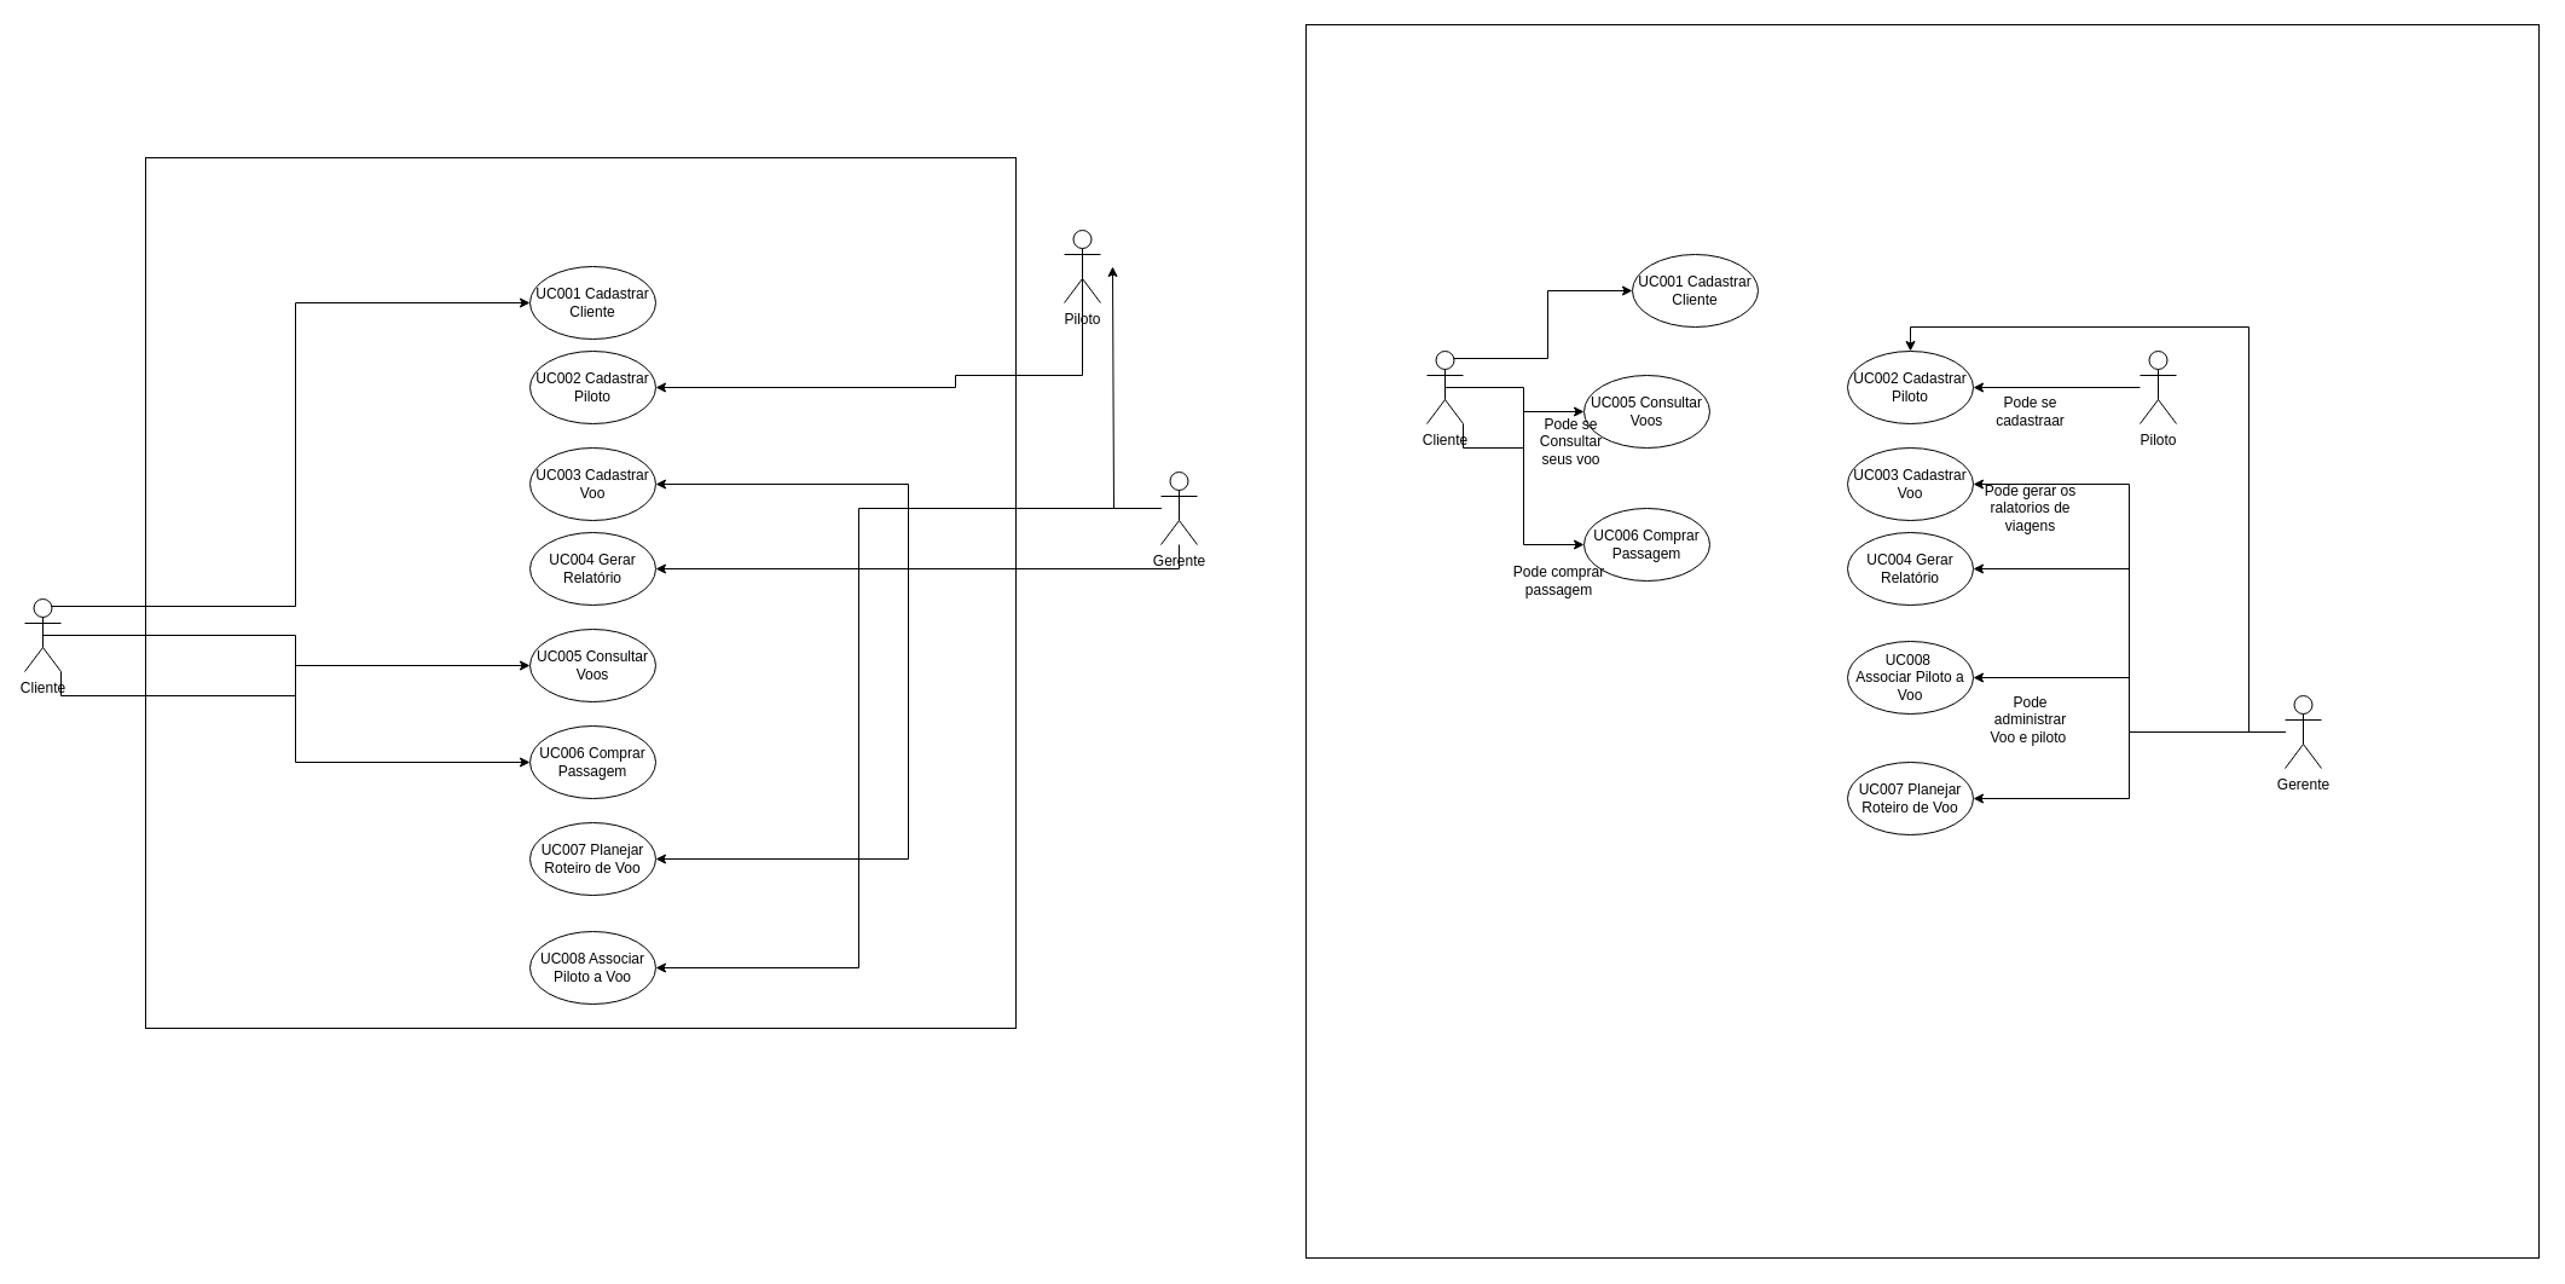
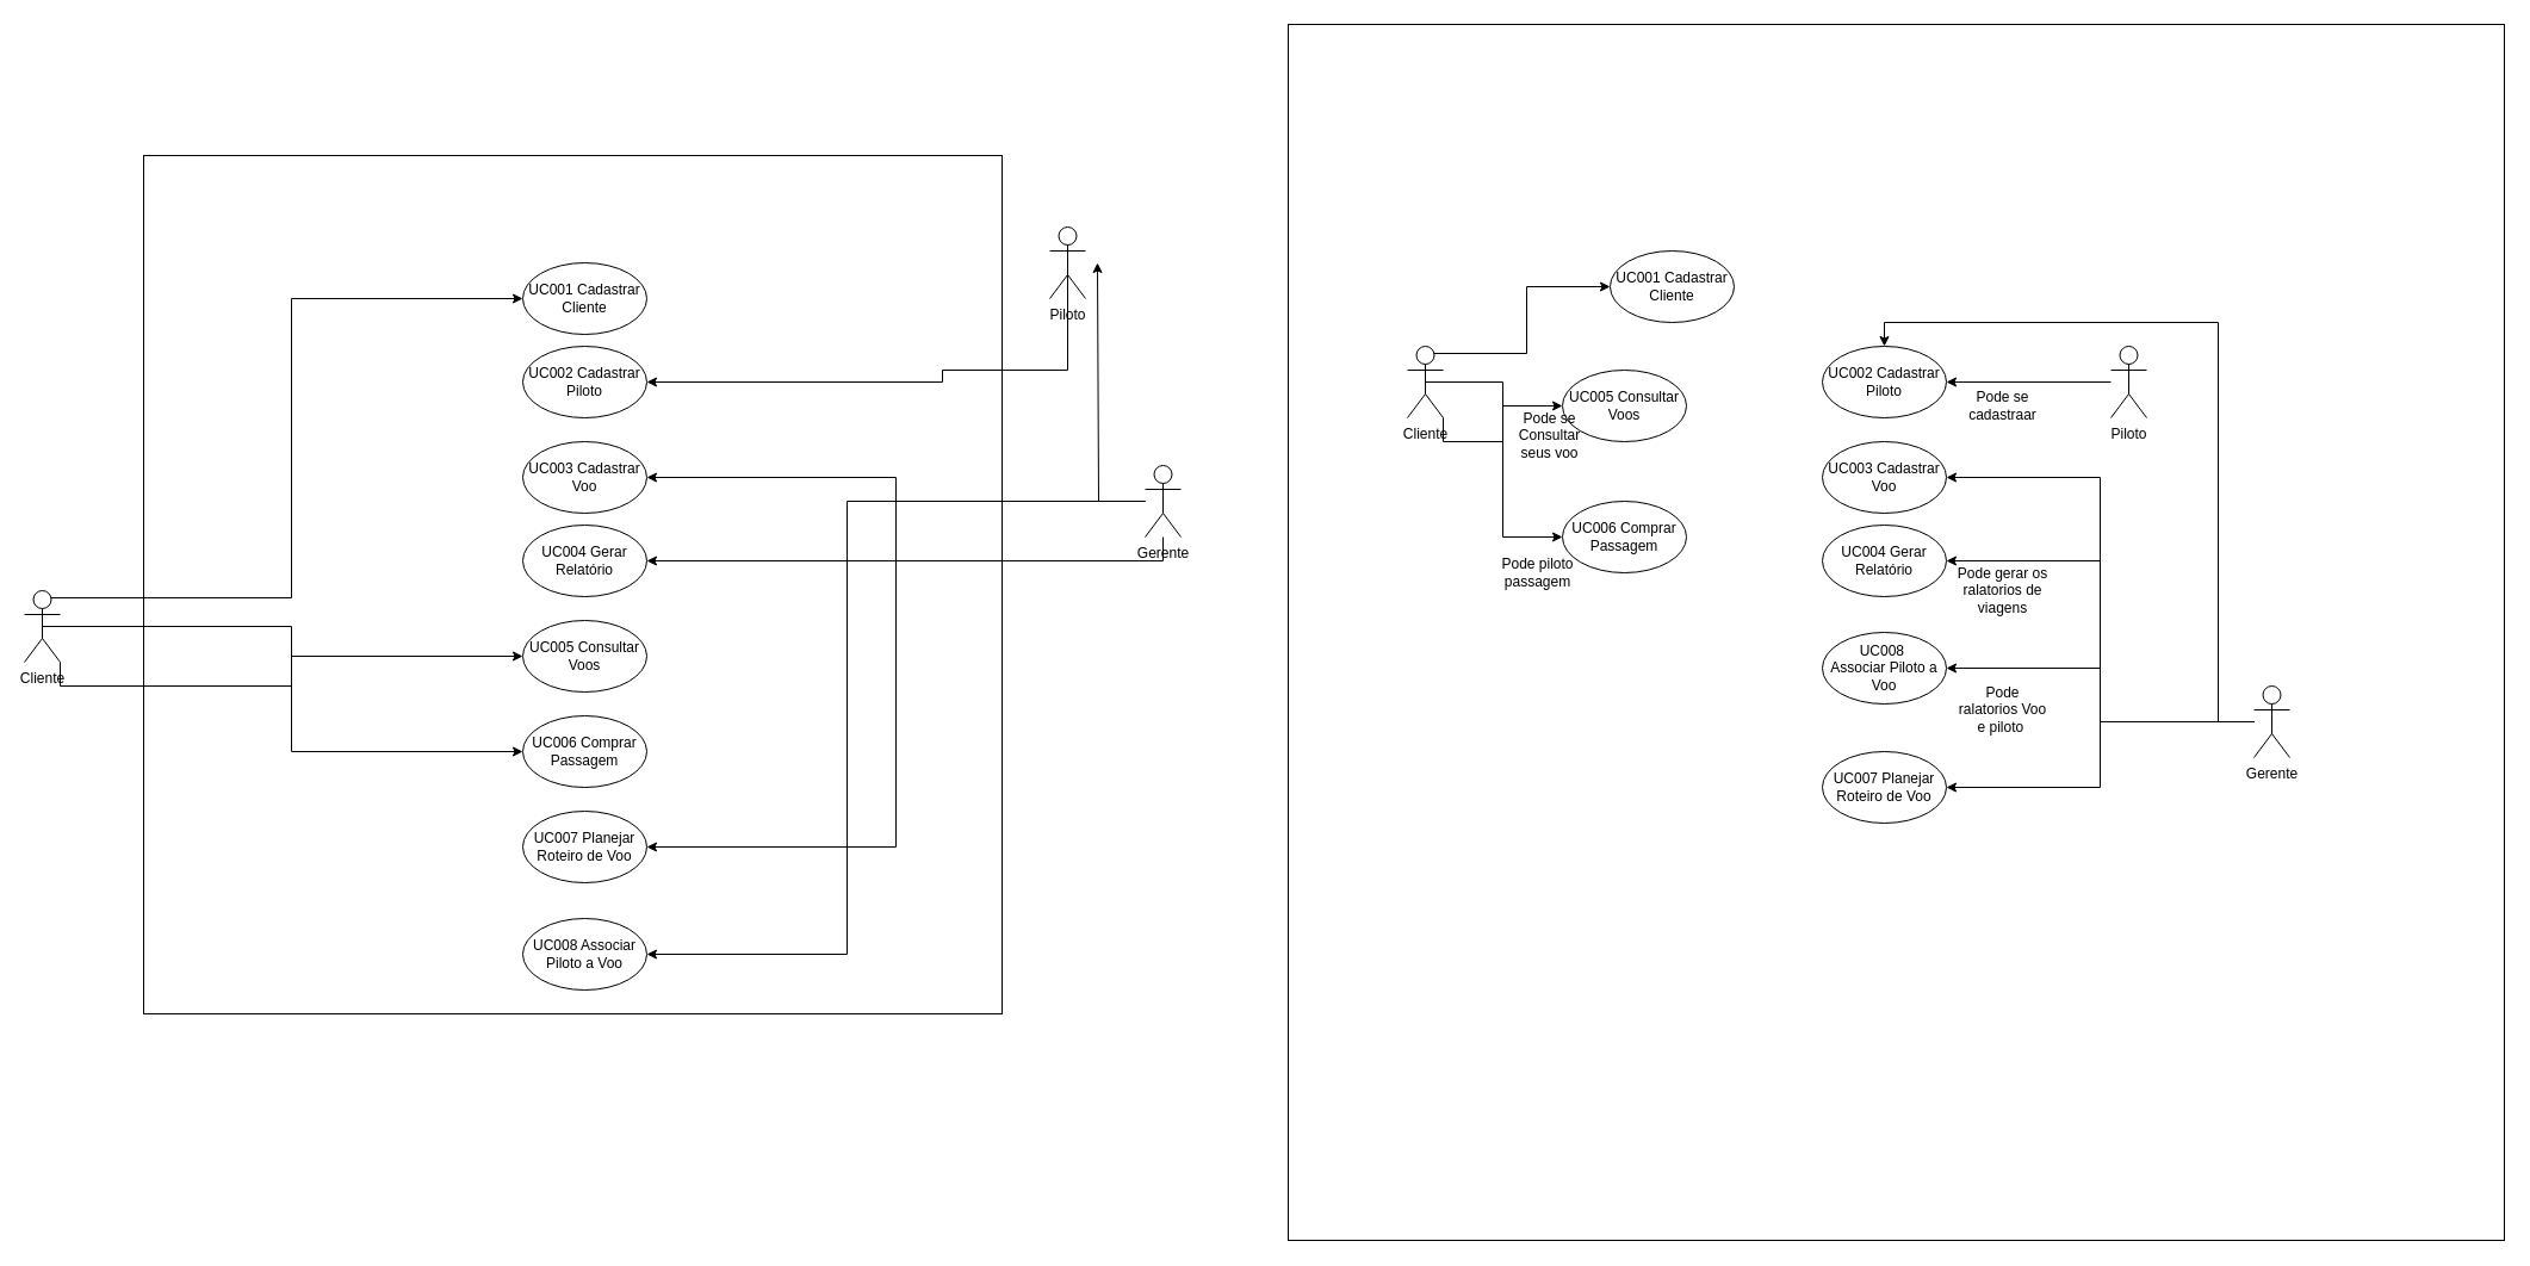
  <mxCell id="0" />
  <mxCell id="1" parent="0" />
  <mxCell id="2" value="" style="whiteSpace=wrap;html=1;aspect=fixed;" vertex="1" parent="1"><mxGeometry x="120" y="130" width="720" height="720" as="geometry" /></mxCell>
  <mxCell id="3" style="edgeStyle=orthogonalEdgeStyle;rounded=0;orthogonalLoop=1;jettySize=auto;html=1;entryX=1;entryY=0.5;entryDx=0;entryDy=0;" edge="1" parent="1" source="8" target="17"><mxGeometry relative="1" as="geometry" /></mxCell>
  <mxCell id="4" style="edgeStyle=orthogonalEdgeStyle;rounded=0;orthogonalLoop=1;jettySize=auto;html=1;entryX=1;entryY=0.5;entryDx=0;entryDy=0;" edge="1" parent="1" source="8" target="18"><mxGeometry relative="1" as="geometry" /></mxCell>
  <mxCell id="5" style="edgeStyle=orthogonalEdgeStyle;rounded=0;orthogonalLoop=1;jettySize=auto;html=1;entryX=1;entryY=0.5;entryDx=0;entryDy=0;" edge="1" parent="1" source="8" target="20"><mxGeometry relative="1" as="geometry"><Array as="points"><mxPoint x="710" y="420" /><mxPoint x="710" y="800" /></Array></mxGeometry></mxCell>
  <mxCell id="6" style="edgeStyle=orthogonalEdgeStyle;rounded=0;orthogonalLoop=1;jettySize=auto;html=1;" edge="1" parent="1" source="8" target="22"><mxGeometry relative="1" as="geometry"><Array as="points"><mxPoint x="975" y="470" /></Array></mxGeometry></mxCell>
  <mxCell id="7" style="edgeStyle=orthogonalEdgeStyle;rounded=0;orthogonalLoop=1;jettySize=auto;html=1;" edge="1" parent="1" source="8"><mxGeometry relative="1" as="geometry"><mxPoint x="920" y="220" as="targetPoint" /><Array as="points"><mxPoint x="921" y="420" /><mxPoint x="921" y="220" /></Array></mxGeometry></mxCell>
  <mxCell id="8" value="Gerente&lt;div&gt;&lt;br&gt;&lt;/div&gt;" style="shape=umlActor;verticalLabelPosition=bottom;verticalAlign=top;html=1;" vertex="1" parent="1"><mxGeometry x="960" y="390" width="30" height="60" as="geometry" /></mxCell>
  <mxCell id="9" style="edgeStyle=orthogonalEdgeStyle;rounded=0;orthogonalLoop=1;jettySize=auto;html=1;exitX=0.25;exitY=0.1;exitDx=0;exitDy=0;exitPerimeter=0;entryX=0;entryY=0.5;entryDx=0;entryDy=0;" edge="1" parent="1" source="12" target="15"><mxGeometry relative="1" as="geometry" /></mxCell>
  <mxCell id="10" style="edgeStyle=orthogonalEdgeStyle;rounded=0;orthogonalLoop=1;jettySize=auto;html=1;exitX=0.5;exitY=0.5;exitDx=0;exitDy=0;exitPerimeter=0;entryX=0;entryY=0.5;entryDx=0;entryDy=0;" edge="1" parent="1" source="12" target="19"><mxGeometry relative="1" as="geometry" /></mxCell>
  <mxCell id="11" style="edgeStyle=orthogonalEdgeStyle;rounded=0;orthogonalLoop=1;jettySize=auto;html=1;exitX=1;exitY=1;exitDx=0;exitDy=0;exitPerimeter=0;entryX=0;entryY=0.5;entryDx=0;entryDy=0;" edge="1" parent="1" source="12" target="21"><mxGeometry relative="1" as="geometry" /></mxCell>
  <mxCell id="12" value="Cliente" style="shape=umlActor;verticalLabelPosition=bottom;verticalAlign=top;html=1;" vertex="1" parent="1"><mxGeometry x="20" y="495" width="30" height="60" as="geometry" /></mxCell>
  <mxCell id="13" style="edgeStyle=orthogonalEdgeStyle;rounded=0;orthogonalLoop=1;jettySize=auto;html=1;exitX=0.5;exitY=0.5;exitDx=0;exitDy=0;exitPerimeter=0;entryX=1;entryY=0.5;entryDx=0;entryDy=0;" edge="1" parent="1" source="14" target="16"><mxGeometry relative="1" as="geometry"><Array as="points"><mxPoint x="895" y="310" /><mxPoint x="790" y="310" /><mxPoint x="790" y="320" /></Array></mxGeometry></mxCell>
  <mxCell id="14" value="Piloto&lt;div&gt;&lt;div&gt;&lt;br&gt;&lt;/div&gt;&lt;/div&gt;" style="shape=umlActor;verticalLabelPosition=bottom;verticalAlign=top;html=1;" vertex="1" parent="1"><mxGeometry x="880" y="190" width="30" height="60" as="geometry" /></mxCell>
  <mxCell id="15" value="UC001 Cadastrar Cliente" style="ellipse;html=1;whiteSpace=wrap;" vertex="1" parent="1"><mxGeometry x="438" y="220" width="104" height="60" as="geometry" /></mxCell>
  <mxCell id="16" value="UC002 Cadastrar Piloto" style="ellipse;html=1;whiteSpace=wrap;" vertex="1" parent="1"><mxGeometry x="438" y="290" width="104" height="60" as="geometry" /></mxCell>
  <mxCell id="17" value="UC003 Cadastrar Voo" style="ellipse;html=1;whiteSpace=wrap;" vertex="1" parent="1"><mxGeometry x="438" y="370" width="104" height="60" as="geometry" /></mxCell>
  <mxCell id="18" value="UC007 Planejar Roteiro de Voo" style="ellipse;html=1;whiteSpace=wrap;" vertex="1" parent="1"><mxGeometry x="438" y="680" width="104" height="60" as="geometry" /></mxCell>
  <mxCell id="19" value="UC006 Comprar Passagem" style="ellipse;html=1;whiteSpace=wrap;" vertex="1" parent="1"><mxGeometry x="438" y="600" width="104" height="60" as="geometry" /></mxCell>
  <mxCell id="20" value="UC008 Associar Piloto a Voo" style="ellipse;html=1;whiteSpace=wrap;" vertex="1" parent="1"><mxGeometry x="438" y="770" width="104" height="60" as="geometry" /></mxCell>
  <mxCell id="21" value="UC005 Consultar Voos" style="ellipse;html=1;whiteSpace=wrap;" vertex="1" parent="1"><mxGeometry x="438" y="520" width="104" height="60" as="geometry" /></mxCell>
  <mxCell id="22" value="UC004 Gerar Relatório" style="ellipse;html=1;whiteSpace=wrap;" vertex="1" parent="1"><mxGeometry x="438" y="440" width="104" height="60" as="geometry" /></mxCell>
  <mxCell id="23" value="" style="whiteSpace=wrap;html=1;aspect=fixed;" vertex="1" parent="1"><mxGeometry x="1080" y="20" width="1020" height="1020" as="geometry" /></mxCell>
  <mxCell id="24" style="edgeStyle=orthogonalEdgeStyle;rounded=0;orthogonalLoop=1;jettySize=auto;html=1;entryX=1;entryY=0.5;entryDx=0;entryDy=0;" edge="1" parent="1" source="29" target="38"><mxGeometry relative="1" as="geometry" /></mxCell>
  <mxCell id="25" style="edgeStyle=orthogonalEdgeStyle;rounded=0;orthogonalLoop=1;jettySize=auto;html=1;entryX=1;entryY=0.5;entryDx=0;entryDy=0;" edge="1" parent="1" source="29" target="39"><mxGeometry relative="1" as="geometry" /></mxCell>
  <mxCell id="26" style="edgeStyle=orthogonalEdgeStyle;rounded=0;orthogonalLoop=1;jettySize=auto;html=1;entryX=1;entryY=0.5;entryDx=0;entryDy=0;" edge="1" parent="1" source="29" target="43"><mxGeometry relative="1" as="geometry" /></mxCell>
  <mxCell id="27" style="edgeStyle=orthogonalEdgeStyle;rounded=0;orthogonalLoop=1;jettySize=auto;html=1;entryX=1;entryY=0.5;entryDx=0;entryDy=0;" edge="1" parent="1" source="29" target="41"><mxGeometry relative="1" as="geometry" /></mxCell>
  <mxCell id="28" style="edgeStyle=orthogonalEdgeStyle;rounded=0;orthogonalLoop=1;jettySize=auto;html=1;entryX=0.5;entryY=0;entryDx=0;entryDy=0;" edge="1" parent="1" source="29" target="37"><mxGeometry relative="1" as="geometry"><Array as="points"><mxPoint x="1860" y="605" /><mxPoint x="1860" y="270" /><mxPoint x="1580" y="270" /></Array></mxGeometry></mxCell>
  <mxCell id="29" value="Gerente&lt;div&gt;&lt;br&gt;&lt;/div&gt;" style="shape=umlActor;verticalLabelPosition=bottom;verticalAlign=top;html=1;" vertex="1" parent="1"><mxGeometry x="1890" y="575" width="30" height="60" as="geometry" /></mxCell>
  <mxCell id="30" style="edgeStyle=orthogonalEdgeStyle;rounded=0;orthogonalLoop=1;jettySize=auto;html=1;exitX=0.25;exitY=0.1;exitDx=0;exitDy=0;exitPerimeter=0;entryX=0;entryY=0.5;entryDx=0;entryDy=0;" edge="1" parent="1" source="33" target="36"><mxGeometry relative="1" as="geometry" /></mxCell>
  <mxCell id="31" style="edgeStyle=orthogonalEdgeStyle;rounded=0;orthogonalLoop=1;jettySize=auto;html=1;exitX=0.5;exitY=0.5;exitDx=0;exitDy=0;exitPerimeter=0;entryX=0;entryY=0.5;entryDx=0;entryDy=0;" edge="1" parent="1" source="33" target="40"><mxGeometry relative="1" as="geometry" /></mxCell>
  <mxCell id="32" style="edgeStyle=orthogonalEdgeStyle;rounded=0;orthogonalLoop=1;jettySize=auto;html=1;exitX=1;exitY=1;exitDx=0;exitDy=0;exitPerimeter=0;entryX=0;entryY=0.5;entryDx=0;entryDy=0;" edge="1" parent="1" source="33" target="42"><mxGeometry relative="1" as="geometry" /></mxCell>
  <mxCell id="33" value="Cliente" style="shape=umlActor;verticalLabelPosition=bottom;verticalAlign=top;html=1;" vertex="1" parent="1"><mxGeometry x="1180" y="290" width="30" height="60" as="geometry" /></mxCell>
  <mxCell id="34" style="edgeStyle=orthogonalEdgeStyle;rounded=0;orthogonalLoop=1;jettySize=auto;html=1;" edge="1" parent="1" source="35" target="37"><mxGeometry relative="1" as="geometry" /></mxCell>
  <mxCell id="35" value="Piloto&lt;div&gt;&lt;div&gt;&lt;br&gt;&lt;/div&gt;&lt;/div&gt;" style="shape=umlActor;verticalLabelPosition=bottom;verticalAlign=top;html=1;" vertex="1" parent="1"><mxGeometry x="1770" y="290" width="30" height="60" as="geometry" /></mxCell>
  <mxCell id="36" value="UC001 Cadastrar Cliente" style="ellipse;html=1;whiteSpace=wrap;" vertex="1" parent="1"><mxGeometry x="1350" y="210" width="104" height="60" as="geometry" /></mxCell>
  <mxCell id="37" value="UC002 Cadastrar Piloto" style="ellipse;html=1;whiteSpace=wrap;" vertex="1" parent="1"><mxGeometry x="1528" y="290" width="104" height="60" as="geometry" /></mxCell>
  <mxCell id="38" value="UC003 Cadastrar Voo" style="ellipse;html=1;whiteSpace=wrap;" vertex="1" parent="1"><mxGeometry x="1528" y="370" width="104" height="60" as="geometry" /></mxCell>
  <mxCell id="39" value="UC007 Planejar Roteiro de Voo" style="ellipse;html=1;whiteSpace=wrap;" vertex="1" parent="1"><mxGeometry x="1528" y="630" width="104" height="60" as="geometry" /></mxCell>
  <mxCell id="40" value="UC006 Comprar Passagem" style="ellipse;html=1;whiteSpace=wrap;" vertex="1" parent="1"><mxGeometry x="1310" y="420" width="104" height="60" as="geometry" /></mxCell>
  <mxCell id="41" value="UC008&amp;nbsp;&lt;div&gt;Associar Piloto a Voo&lt;/div&gt;" style="ellipse;html=1;whiteSpace=wrap;" vertex="1" parent="1"><mxGeometry x="1528" y="530" width="104" height="60" as="geometry" /></mxCell>
  <mxCell id="42" value="UC005 Consultar Voos" style="ellipse;html=1;whiteSpace=wrap;" vertex="1" parent="1"><mxGeometry x="1310" y="310" width="104" height="60" as="geometry" /></mxCell>
  <mxCell id="43" value="UC004 Gerar Relatório" style="ellipse;html=1;whiteSpace=wrap;" vertex="1" parent="1"><mxGeometry x="1528" y="440" width="104" height="60" as="geometry" /></mxCell>
  <mxCell id="44" value="Pode se Consultar seus voo&lt;span style=&quot;color: rgba(0, 0, 0, 0); font-family: monospace; font-size: 0px; text-align: start; text-wrap: nowrap;&quot;&gt;%3CmxGraphModel%3E%3Croot%3E%3CmxCell%20id%3D%220%22%2F%3E%3CmxCell%20id%3D%221%22%20parent%3D%220%22%2F%3E%3CmxCell%20id%3D%222%22%20value%3D%22Pode%20se%20cadastrar%22%20style%3D%22text%3Bhtml%3D1%3Balign%3Dcenter%3BverticalAlign%3Dmiddle%3BwhiteSpace%3Dwrap%3Brounded%3D0%3B%22%20vertex%3D%221%22%20parent%3D%221%22%3E%3CmxGeometry%20x%3D%221231%22%20y%3D%22210%22%20width%3D%2279%22%20height%3D%2230%22%20as%3D%22geometry%22%2F%3E%3C%2FmxCell%3E%3C%2Froot%3E%3C%2FmxGraphModel%3E&lt;/span&gt;" style="text;html=1;align=center;verticalAlign=middle;whiteSpace=wrap;rounded=0;" vertex="1" parent="1"><mxGeometry x="1260" y="350" width="79" height="30" as="geometry" /></mxCell>
- <mxCell id="45" value="Pode comprar passagem" style="text;html=1;align=center;verticalAlign=middle;whiteSpace=wrap;rounded=0;" vertex="1" parent="1"><mxGeometry x="1250" y="465" width="79" height="30" as="geometry" /></mxCell>
+ <mxCell id="45" value="Pode piloto passagem" style="text;html=1;align=center;verticalAlign=middle;whiteSpace=wrap;rounded=0;" vertex="1" parent="1"><mxGeometry x="1250" y="465" width="79" height="30" as="geometry" /></mxCell>
  <mxCell id="46" value="Pode se cadastraar&lt;span style=&quot;color: rgba(0, 0, 0, 0); font-family: monospace; font-size: 0px; text-align: start; text-wrap: nowrap;&quot;&gt;%3CmxGraphModel%3E%3Croot%3E%3CmxCell%20id%3D%220%22%2F%3E%3CmxCell%20id%3D%221%22%20parent%3D%220%22%2F%3E%3CmxCell%20id%3D%222%22%20value%3D%22Pode%20comprar%20passagem%22%20style%3D%22text%3Bhtml%3D1%3Balign%3Dcenter%3BverticalAlign%3Dmiddle%3BwhiteSpace%3Dwrap%3Brounded%3D0%3B%22%20vertex%3D%221%22%20parent%3D%221%22%3E%3CmxGeometry%20x%3D%221210%22%20y%3D%22415%22%20width%3D%2279%22%20height%3D%2230%22%20as%3D%22geometry%22%2F%3E%3C%2FmxCell%3E%3C%2Froot%3E%3C%2FmxGraphModel%3E&lt;/span&gt;" style="text;html=1;align=center;verticalAlign=middle;whiteSpace=wrap;rounded=0;" vertex="1" parent="1"><mxGeometry x="1640" y="325" width="79" height="30" as="geometry" /></mxCell>
- <mxCell id="47" value="Pode gerar os ralatorios de viagens" style="text;html=1;align=center;verticalAlign=middle;whiteSpace=wrap;rounded=0;" vertex="1" parent="1"><mxGeometry x="1640" y="405" width="79" height="30" as="geometry" /></mxCell>
- <mxCell id="48" value="Pode administrar Voo e piloto&amp;nbsp;" style="text;html=1;align=center;verticalAlign=middle;whiteSpace=wrap;rounded=0;" vertex="1" parent="1"><mxGeometry x="1640" y="580" width="79" height="30" as="geometry" /></mxCell>
+ <mxCell id="47" value="Pode gerar os ralatorios de viagens" style="text;html=1;align=center;verticalAlign=middle;whiteSpace=wrap;rounded=0;" vertex="1" parent="1"><mxGeometry x="1640" y="480" width="79" height="30" as="geometry" /></mxCell>
+ <mxCell id="48" value="Pode ralatorios Voo e piloto&amp;nbsp;" style="text;html=1;align=center;verticalAlign=middle;whiteSpace=wrap;rounded=0;" vertex="1" parent="1"><mxGeometry x="1640" y="580" width="79" height="30" as="geometry" /></mxCell>
